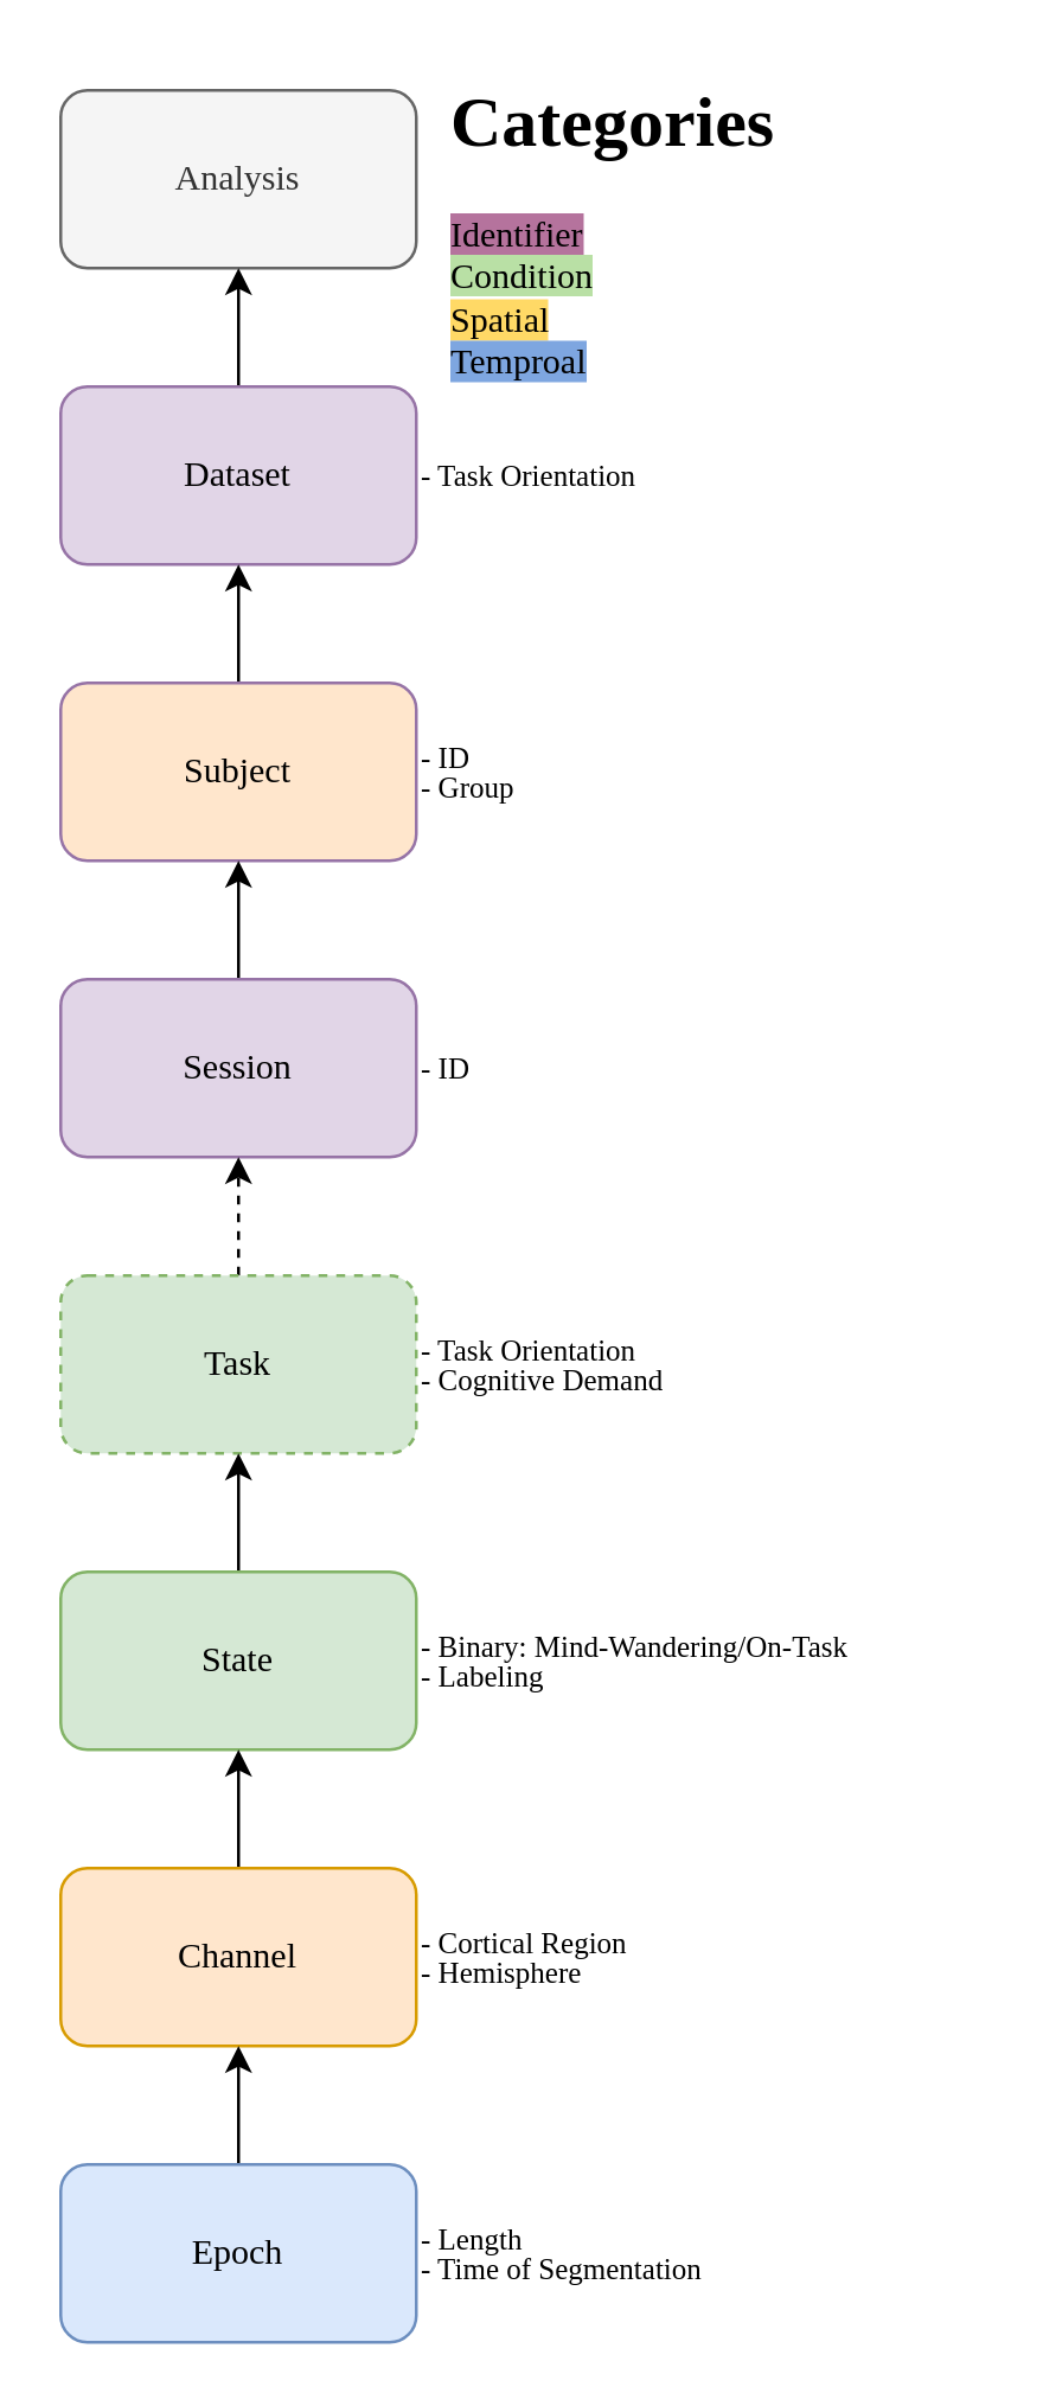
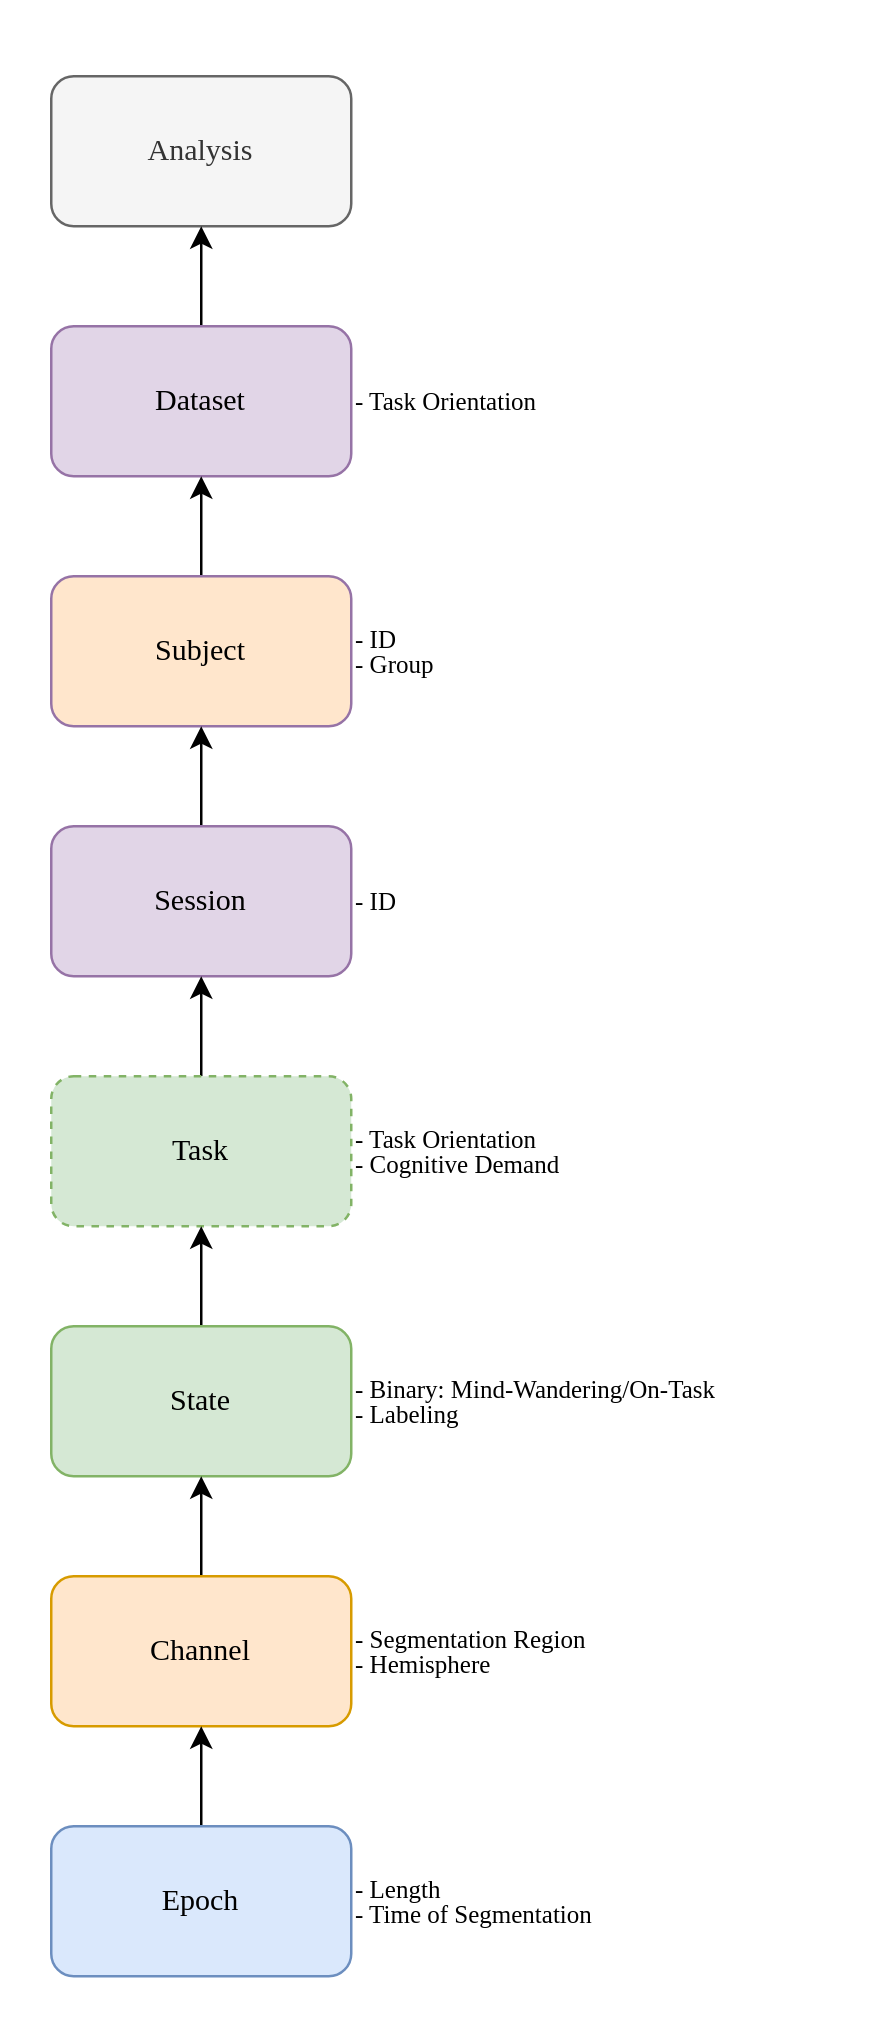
  <mxCell id="0" />
  <mxCell id="1" parent="0" />
  <mxCell id="2" value="&lt;font face=&quot;Times New Roman&quot;&gt;Analysis&lt;/font&gt;" style="rounded=1;whiteSpace=wrap;html=1;fillColor=#f5f5f5;fontColor=#333333;strokeColor=#666666;" vertex="1" parent="1"><mxGeometry x="20" y="30" width="120" height="60" as="geometry" /></mxCell>
  <mxCell id="3" value="" style="edgeStyle=orthogonalEdgeStyle;rounded=0;orthogonalLoop=1;jettySize=auto;html=1;" edge="1" parent="1" source="4" target="2"><mxGeometry relative="1" as="geometry" /></mxCell>
  <mxCell id="4" value="&lt;font face=&quot;Times New Roman&quot;&gt;Dataset&lt;/font&gt;" style="rounded=1;whiteSpace=wrap;html=1;fillColor=#e1d5e7;strokeColor=#9673a6;" vertex="1" parent="1"><mxGeometry x="20" y="130" width="120" height="60" as="geometry" /></mxCell>
  <mxCell id="5" value="" style="edgeStyle=orthogonalEdgeStyle;rounded=0;orthogonalLoop=1;jettySize=auto;html=1;" edge="1" parent="1" source="6" target="4"><mxGeometry relative="1" as="geometry" /></mxCell>
  <mxCell id="6" value="&lt;font face=&quot;Times New Roman&quot;&gt;Subject&lt;/font&gt;" style="rounded=1;whiteSpace=wrap;html=1;fillColor=#ffe6cc;strokeColor=#9673a6;" vertex="1" parent="1"><mxGeometry x="20" y="230" width="120" height="60" as="geometry" /></mxCell>
  <mxCell id="7" value="" style="edgeStyle=orthogonalEdgeStyle;rounded=0;orthogonalLoop=1;jettySize=auto;html=1;" edge="1" parent="1" source="8" target="6"><mxGeometry relative="1" as="geometry" /></mxCell>
  <mxCell id="8" value="&lt;font face=&quot;Times New Roman&quot;&gt;Session&lt;/font&gt;" style="rounded=1;whiteSpace=wrap;html=1;fillColor=#e1d5e7;strokeColor=#9673a6;" vertex="1" parent="1"><mxGeometry x="20" y="330" width="120" height="60" as="geometry" /></mxCell>
- <mxCell id="9" value="" style="edgeStyle=orthogonalEdgeStyle;rounded=0;orthogonalLoop=1;jettySize=auto;html=1;dashed=1;" edge="1" parent="1" source="10" target="8"><mxGeometry relative="1" as="geometry" /></mxCell>
+ <mxCell id="9" value="" style="edgeStyle=orthogonalEdgeStyle;rounded=0;orthogonalLoop=1;jettySize=auto;html=1;" edge="1" parent="1" source="10" target="8"><mxGeometry relative="1" as="geometry" /></mxCell>
  <mxCell id="10" value="&lt;font face=&quot;Times New Roman&quot;&gt;Task&lt;/font&gt;" style="rounded=1;whiteSpace=wrap;html=1;fillColor=#d5e8d4;strokeColor=#82b366;dashed=1;" vertex="1" parent="1"><mxGeometry x="20" y="430" width="120" height="60" as="geometry" /></mxCell>
  <mxCell id="11" style="edgeStyle=orthogonalEdgeStyle;rounded=0;orthogonalLoop=1;jettySize=auto;html=1;entryX=0.5;entryY=1;entryDx=0;entryDy=0;" edge="1" parent="1" source="12" target="10"><mxGeometry relative="1" as="geometry"><mxPoint x="80" y="510" as="targetPoint" /></mxGeometry></mxCell>
  <mxCell id="12" value="&lt;font face=&quot;Times New Roman&quot;&gt;State&lt;/font&gt;" style="rounded=1;whiteSpace=wrap;html=1;fillColor=#d5e8d4;strokeColor=#82b366;" vertex="1" parent="1"><mxGeometry x="20" y="530" width="120" height="60" as="geometry" /></mxCell>
  <mxCell id="13" value="" style="edgeStyle=orthogonalEdgeStyle;rounded=0;orthogonalLoop=1;jettySize=auto;html=1;" edge="1" parent="1" source="14" target="12"><mxGeometry relative="1" as="geometry" /></mxCell>
  <mxCell id="14" value="&lt;font face=&quot;Times New Roman&quot;&gt;Channel&lt;/font&gt;" style="rounded=1;whiteSpace=wrap;html=1;fillColor=#ffe6cc;strokeColor=#d79b00;" vertex="1" parent="1"><mxGeometry x="20" y="630" width="120" height="60" as="geometry" /></mxCell>
  <mxCell id="15" value="" style="edgeStyle=orthogonalEdgeStyle;rounded=0;orthogonalLoop=1;jettySize=auto;html=1;" edge="1" parent="1" source="16" target="14"><mxGeometry relative="1" as="geometry" /></mxCell>
  <mxCell id="16" value="&lt;font face=&quot;Times New Roman&quot;&gt;Epoch&lt;/font&gt;" style="rounded=1;whiteSpace=wrap;html=1;fillColor=#dae8fc;strokeColor=#6c8ebf;" vertex="1" parent="1"><mxGeometry x="20" y="730" width="120" height="60" as="geometry" /></mxCell>
- <mxCell id="17" value="&lt;h1 style=&quot;margin-top: 0px;&quot;&gt;&lt;font face=&quot;Times New Roman&quot;&gt;Categories&lt;/font&gt;&lt;/h1&gt;&lt;p&gt;&lt;font face=&quot;Times New Roman&quot;&gt;&lt;span style=&quot;background-color: rgb(181, 115, 157);&quot;&gt;Identifier&lt;/span&gt;&lt;br&gt;&lt;span style=&quot;background-color: rgb(185, 224, 165);&quot;&gt;Condition&lt;/span&gt;&lt;br&gt;&lt;span style=&quot;background-color: rgb(255, 217, 102);&quot;&gt;Spatial&lt;/span&gt;&lt;br&gt;&lt;span style=&quot;background-color: rgb(126, 166, 224);&quot;&gt;Temproal&lt;/span&gt;&lt;/font&gt;&lt;/p&gt;" style="text;html=1;whiteSpace=wrap;overflow=hidden;rounded=0;" vertex="1" parent="1"><mxGeometry x="150" y="20" width="180" height="120" as="geometry" /></mxCell>
  <mxCell id="18" value="&lt;font face=&quot;Times New Roman&quot; style=&quot;font-size: 10px;&quot;&gt;- Task Orientation&lt;/font&gt;" style="text;html=1;align=left;verticalAlign=middle;resizable=0;points=[];autosize=1;strokeColor=none;fillColor=none;" vertex="1" parent="1"><mxGeometry x="140" y="145" width="100" height="30" as="geometry" /></mxCell>
  <mxCell id="19" value="&lt;font face=&quot;Times New Roman&quot; style=&quot;font-size: 10px;&quot;&gt;- ID&lt;/font&gt;" style="text;html=1;align=left;verticalAlign=middle;resizable=0;points=[];autosize=1;strokeColor=none;fillColor=none;" vertex="1" parent="1"><mxGeometry x="140" y="240" width="40" height="30" as="geometry" /></mxCell>
  <mxCell id="20" value="&lt;font face=&quot;Times New Roman&quot; style=&quot;font-size: 10px;&quot;&gt;- Group&lt;/font&gt;" style="text;html=1;align=left;verticalAlign=middle;resizable=0;points=[];autosize=1;strokeColor=none;fillColor=none;" vertex="1" parent="1"><mxGeometry x="140" y="250" width="50" height="30" as="geometry" /></mxCell>
  <mxCell id="21" value="&lt;font face=&quot;Times New Roman&quot; style=&quot;font-size: 10px;&quot;&gt;- ID&lt;/font&gt;" style="text;html=1;align=left;verticalAlign=middle;resizable=0;points=[];autosize=1;strokeColor=none;fillColor=none;" vertex="1" parent="1"><mxGeometry x="140" y="345" width="40" height="30" as="geometry" /></mxCell>
  <mxCell id="22" value="&lt;font face=&quot;Times New Roman&quot; style=&quot;font-size: 10px;&quot;&gt;- Task Orientation&lt;/font&gt;" style="text;html=1;align=left;verticalAlign=middle;resizable=0;points=[];autosize=1;strokeColor=none;fillColor=none;" vertex="1" parent="1"><mxGeometry x="140" y="440" width="100" height="30" as="geometry" /></mxCell>
  <mxCell id="23" value="&lt;font face=&quot;Times New Roman&quot; style=&quot;font-size: 10px;&quot;&gt;- Cognitive Demand&lt;/font&gt;" style="text;html=1;align=left;verticalAlign=middle;resizable=0;points=[];autosize=1;strokeColor=none;fillColor=none;" vertex="1" parent="1"><mxGeometry x="140" y="450" width="110" height="30" as="geometry" /></mxCell>
  <mxCell id="24" value="&lt;font face=&quot;Times New Roman&quot; style=&quot;font-size: 10px;&quot;&gt;- Binary: Mind-Wandering/On-Task&lt;/font&gt;" style="text;html=1;align=left;verticalAlign=middle;resizable=0;points=[];autosize=1;strokeColor=none;fillColor=none;" vertex="1" parent="1"><mxGeometry x="140" y="540" width="170" height="30" as="geometry" /></mxCell>
- <mxCell id="25" value="&lt;font face=&quot;Times New Roman&quot; style=&quot;font-size: 10px;&quot;&gt;- Cortical Region&lt;/font&gt;" style="text;html=1;align=left;verticalAlign=middle;resizable=0;points=[];autosize=1;strokeColor=none;fillColor=none;" vertex="1" parent="1"><mxGeometry x="140" y="640" width="90" height="30" as="geometry" /></mxCell>
+ <mxCell id="25" value="&lt;font face=&quot;Times New Roman&quot; style=&quot;font-size: 10px;&quot;&gt;- Segmentation Region&lt;/font&gt;" style="text;html=1;align=left;verticalAlign=middle;resizable=0;points=[];autosize=1;strokeColor=none;fillColor=none;" vertex="1" parent="1"><mxGeometry x="140" y="640" width="90" height="30" as="geometry" /></mxCell>
  <mxCell id="26" value="&lt;font face=&quot;Times New Roman&quot; style=&quot;font-size: 10px;&quot;&gt;- Hemisphere&lt;/font&gt;" style="text;html=1;align=left;verticalAlign=middle;resizable=0;points=[];autosize=1;strokeColor=none;fillColor=none;" vertex="1" parent="1"><mxGeometry x="140" y="650" width="80" height="30" as="geometry" /></mxCell>
  <mxCell id="27" value="&lt;font face=&quot;Times New Roman&quot; style=&quot;font-size: 10px;&quot;&gt;- Length&lt;/font&gt;" style="text;html=1;align=left;verticalAlign=middle;resizable=0;points=[];autosize=1;strokeColor=none;fillColor=none;" vertex="1" parent="1"><mxGeometry x="140" y="740" width="60" height="30" as="geometry" /></mxCell>
  <mxCell id="28" value="&lt;font face=&quot;Times New Roman&quot; style=&quot;font-size: 10px;&quot;&gt;- Time of Segmentation&lt;/font&gt;" style="text;html=1;align=left;verticalAlign=middle;resizable=0;points=[];autosize=1;strokeColor=none;fillColor=none;" vertex="1" parent="1"><mxGeometry x="140" y="750" width="120" height="30" as="geometry" /></mxCell>
  <mxCell id="29" value="&lt;font face=&quot;Times New Roman&quot; style=&quot;font-size: 10px;&quot;&gt;- Labeling&lt;/font&gt;" style="text;html=1;align=left;verticalAlign=middle;resizable=0;points=[];autosize=1;strokeColor=none;fillColor=none;" vertex="1" parent="1"><mxGeometry x="140" y="550" width="60" height="30" as="geometry" /></mxCell>
